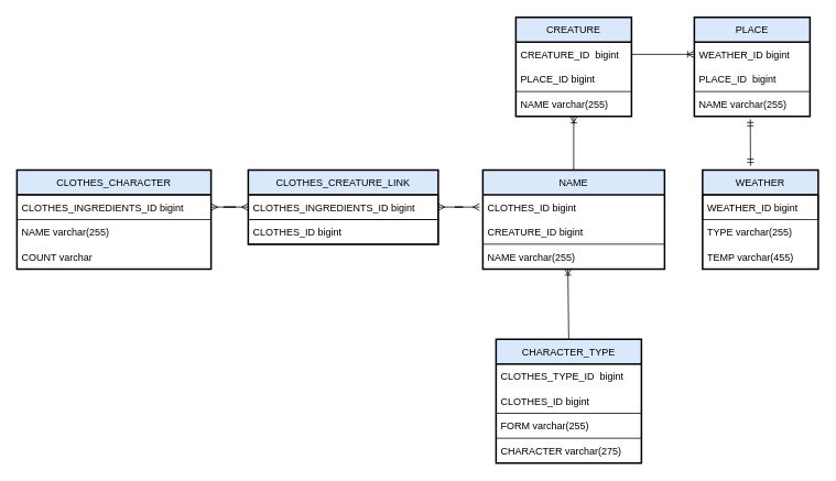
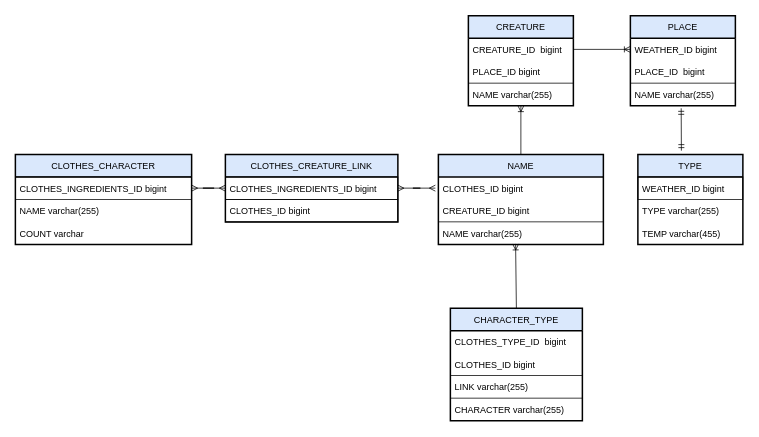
  <mxCell id="0" />
  <mxCell id="1" parent="0" />
  <mxCell id="2" value="CREATURE" style="swimlane;fontStyle=0;childLayout=stackLayout;horizontal=1;startSize=30;horizontalStack=0;resizeParent=1;resizeParentMax=0;resizeLast=0;collapsible=1;marginBottom=0;fillColor=#dae8fc;strokeColor=#000000;strokeWidth=2;" parent="1" vertex="1"><mxGeometry x="624" y="20" width="140" height="120" as="geometry" /></mxCell>
  <mxCell id="3" value="CREATURE_ID  bigint" style="text;strokeColor=none;fillColor=none;align=left;verticalAlign=middle;spacingLeft=4;spacingRight=4;overflow=hidden;points=[[0,0.5],[1,0.5]];portConstraint=eastwest;rotatable=0;" parent="2" vertex="1"><mxGeometry y="30" width="140" height="30" as="geometry" /></mxCell>
  <mxCell id="4" value="PLACE_ID bigint" style="text;strokeColor=none;fillColor=none;align=left;verticalAlign=middle;spacingLeft=4;spacingRight=4;overflow=hidden;points=[[0,0.5],[1,0.5]];portConstraint=eastwest;rotatable=0;" parent="2" vertex="1"><mxGeometry y="60" width="140" height="30" as="geometry" /></mxCell>
  <mxCell id="5" value="NAME varchar(255)" style="text;strokeColor=default;fillColor=none;align=left;verticalAlign=middle;spacingLeft=4;spacingRight=4;overflow=hidden;points=[[0,0.5],[1,0.5]];portConstraint=eastwest;rotatable=0;" parent="2" vertex="1"><mxGeometry y="90" width="140" height="30" as="geometry" /></mxCell>
- <mxCell id="6" value="WEATHER" style="swimlane;fontStyle=0;childLayout=stackLayout;horizontal=1;startSize=30;horizontalStack=0;resizeParent=1;resizeParentMax=0;resizeLast=0;collapsible=1;marginBottom=0;fillColor=#dae8fc;strokeColor=#000000;strokeWidth=2;" parent="1" vertex="1"><mxGeometry x="850" y="205" width="140" height="120" as="geometry" /></mxCell>
+ <mxCell id="6" value="TYPE" style="swimlane;fontStyle=0;childLayout=stackLayout;horizontal=1;startSize=30;horizontalStack=0;resizeParent=1;resizeParentMax=0;resizeLast=0;collapsible=1;marginBottom=0;fillColor=#dae8fc;strokeColor=#000000;strokeWidth=2;" parent="1" vertex="1"><mxGeometry x="850" y="205" width="140" height="120" as="geometry" /></mxCell>
  <mxCell id="7" value="WEATHER_ID bigint" style="text;strokeColor=default;fillColor=none;align=left;verticalAlign=middle;spacingLeft=4;spacingRight=4;overflow=hidden;points=[[0,0.5],[1,0.5]];portConstraint=eastwest;rotatable=0;" parent="6" vertex="1"><mxGeometry y="30" width="140" height="30" as="geometry" /></mxCell>
  <mxCell id="8" value="TYPE varchar(255)" style="text;strokeColor=none;fillColor=none;align=left;verticalAlign=middle;spacingLeft=4;spacingRight=4;overflow=hidden;points=[[0,0.5],[1,0.5]];portConstraint=eastwest;rotatable=0;" parent="6" vertex="1"><mxGeometry y="60" width="140" height="30" as="geometry" /></mxCell>
  <mxCell id="9" value="TEMP varchar(455)" style="text;strokeColor=none;fillColor=none;align=left;verticalAlign=middle;spacingLeft=4;spacingRight=4;overflow=hidden;points=[[0,0.5],[1,0.5]];portConstraint=eastwest;rotatable=0;" parent="6" vertex="1"><mxGeometry y="90" width="140" height="30" as="geometry" /></mxCell>
  <mxCell id="10" value="PLACE" style="swimlane;fontStyle=0;childLayout=stackLayout;horizontal=1;startSize=30;horizontalStack=0;resizeParent=1;resizeParentMax=0;resizeLast=0;collapsible=1;marginBottom=0;fillColor=#dae8fc;strokeColor=#000000;strokeWidth=2;" parent="1" vertex="1"><mxGeometry x="840" y="20" width="140" height="120" as="geometry" /></mxCell>
  <mxCell id="11" value="WEATHER_ID bigint" style="text;strokeColor=none;fillColor=none;align=left;verticalAlign=middle;spacingLeft=4;spacingRight=4;overflow=hidden;points=[[0,0.5],[1,0.5]];portConstraint=eastwest;rotatable=0;" parent="10" vertex="1"><mxGeometry y="30" width="140" height="30" as="geometry" /></mxCell>
  <mxCell id="12" value="PLACE_ID  bigint" style="text;strokeColor=none;fillColor=none;align=left;verticalAlign=middle;spacingLeft=4;spacingRight=4;overflow=hidden;points=[[0,0.5],[1,0.5]];portConstraint=eastwest;rotatable=0;" parent="10" vertex="1"><mxGeometry y="60" width="140" height="30" as="geometry" /></mxCell>
  <mxCell id="13" value="NAME varchar(255)" style="text;strokeColor=default;fillColor=none;align=left;verticalAlign=middle;spacingLeft=4;spacingRight=4;overflow=hidden;points=[[0,0.5],[1,0.5]];portConstraint=eastwest;rotatable=0;" parent="10" vertex="1"><mxGeometry y="90" width="140" height="30" as="geometry" /></mxCell>
  <mxCell id="14" value="NAME" style="swimlane;fontStyle=0;childLayout=stackLayout;horizontal=1;startSize=30;horizontalStack=0;resizeParent=1;resizeParentMax=0;resizeLast=0;collapsible=1;marginBottom=0;fillColor=#dae8fc;strokeColor=#000000;strokeWidth=2;" parent="1" vertex="1"><mxGeometry x="584" y="205" width="220" height="120" as="geometry" /></mxCell>
  <mxCell id="15" value="CLOTHES_ID bigint" style="text;strokeColor=none;fillColor=none;align=left;verticalAlign=middle;spacingLeft=4;spacingRight=4;overflow=hidden;points=[[0,0.5],[1,0.5]];portConstraint=eastwest;rotatable=0;" parent="14" vertex="1"><mxGeometry y="30" width="220" height="30" as="geometry" /></mxCell>
  <mxCell id="16" value="CREATURE_ID bigint" style="text;strokeColor=none;fillColor=none;align=left;verticalAlign=middle;spacingLeft=4;spacingRight=4;overflow=hidden;points=[[0,0.5],[1,0.5]];portConstraint=eastwest;rotatable=0;" parent="14" vertex="1"><mxGeometry y="60" width="220" height="30" as="geometry" /></mxCell>
  <mxCell id="17" value="NAME varchar(255)" style="text;strokeColor=default;fillColor=none;align=left;verticalAlign=middle;spacingLeft=4;spacingRight=4;overflow=hidden;points=[[0,0.5],[1,0.5]];portConstraint=eastwest;rotatable=0;" parent="14" vertex="1"><mxGeometry y="90" width="220" height="30" as="geometry" /></mxCell>
  <mxCell id="18" value="CHARACTER_TYPE" style="swimlane;fontStyle=0;childLayout=stackLayout;horizontal=1;startSize=30;horizontalStack=0;resizeParent=1;resizeParentMax=0;resizeLast=0;collapsible=1;marginBottom=0;fillColor=#dae8fc;strokeColor=#000000;strokeWidth=2;" parent="1" vertex="1"><mxGeometry x="600" y="410" width="176" height="150" as="geometry" /></mxCell>
  <mxCell id="19" value="CLOTHES_TYPE_ID  bigint" style="text;strokeColor=none;fillColor=none;align=left;verticalAlign=middle;spacingLeft=4;spacingRight=4;overflow=hidden;points=[[0,0.5],[1,0.5]];portConstraint=eastwest;rotatable=0;" parent="18" vertex="1"><mxGeometry y="30" width="176" height="30" as="geometry" /></mxCell>
  <mxCell id="20" value="CLOTHES_ID bigint" style="text;strokeColor=none;fillColor=none;align=left;verticalAlign=middle;spacingLeft=4;spacingRight=4;overflow=hidden;points=[[0,0.5],[1,0.5]];portConstraint=eastwest;rotatable=0;rounded=0;glass=0;" parent="18" vertex="1"><mxGeometry y="60" width="176" height="30" as="geometry" /></mxCell>
- <mxCell id="21" value="FORM varchar(255)" style="text;strokeColor=default;fillColor=none;align=left;verticalAlign=middle;spacingLeft=4;spacingRight=4;overflow=hidden;points=[[0,0.5],[1,0.5]];portConstraint=eastwest;rotatable=0;perimeterSpacing=4;strokeWidth=1;rounded=0;" parent="18" vertex="1"><mxGeometry y="90" width="176" height="30" as="geometry" /></mxCell>
- <mxCell id="22" value="CHARACTER varchar(275)" style="text;strokeColor=none;fillColor=none;align=left;verticalAlign=middle;spacingLeft=4;spacingRight=4;overflow=hidden;points=[[0,0.5],[1,0.5]];portConstraint=eastwest;rotatable=0;" parent="18" vertex="1"><mxGeometry y="120" width="176" height="30" as="geometry" /></mxCell>
+ <mxCell id="21" value="LINK varchar(255)" style="text;strokeColor=default;fillColor=none;align=left;verticalAlign=middle;spacingLeft=4;spacingRight=4;overflow=hidden;points=[[0,0.5],[1,0.5]];portConstraint=eastwest;rotatable=0;perimeterSpacing=4;strokeWidth=1;rounded=0;" parent="18" vertex="1"><mxGeometry y="90" width="176" height="30" as="geometry" /></mxCell>
+ <mxCell id="22" value="CHARACTER varchar(255)" style="text;strokeColor=none;fillColor=none;align=left;verticalAlign=middle;spacingLeft=4;spacingRight=4;overflow=hidden;points=[[0,0.5],[1,0.5]];portConstraint=eastwest;rotatable=0;" parent="18" vertex="1"><mxGeometry y="120" width="176" height="30" as="geometry" /></mxCell>
  <mxCell id="23" value="CLOTHES_CHARACTER" style="swimlane;fontStyle=0;childLayout=stackLayout;horizontal=1;startSize=30;horizontalStack=0;resizeParent=1;resizeParentMax=0;resizeLast=0;collapsible=1;marginBottom=0;fillColor=#dae8fc;strokeColor=default;strokeWidth=2;" parent="1" vertex="1"><mxGeometry x="20" y="205" width="235" height="120" as="geometry" /></mxCell>
  <mxCell id="24" value="CLOTHES_INGREDIENTS_ID bigint" style="text;strokeColor=default;fillColor=none;align=left;verticalAlign=middle;spacingLeft=4;spacingRight=4;overflow=hidden;points=[[0,0.5],[1,0.5]];portConstraint=eastwest;rotatable=0;" parent="23" vertex="1"><mxGeometry y="30" width="235" height="30" as="geometry" /></mxCell>
  <mxCell id="25" value="NAME varchar(255)" style="text;strokeColor=none;fillColor=none;align=left;verticalAlign=middle;spacingLeft=4;spacingRight=4;overflow=hidden;points=[[0,0.5],[1,0.5]];portConstraint=eastwest;rotatable=0;" parent="23" vertex="1"><mxGeometry y="60" width="235" height="30" as="geometry" /></mxCell>
  <mxCell id="26" value="COUNT varchar" style="text;strokeColor=none;fillColor=none;align=left;verticalAlign=middle;spacingLeft=4;spacingRight=4;overflow=hidden;points=[[0,0.5],[1,0.5]];portConstraint=eastwest;rotatable=0;" parent="23" vertex="1"><mxGeometry y="90" width="235" height="30" as="geometry" /></mxCell>
  <mxCell id="27" value="CLOTHES_CREATURE_LINK" style="swimlane;fontStyle=0;childLayout=stackLayout;horizontal=1;startSize=30;horizontalStack=0;resizeParent=1;resizeParentMax=0;resizeLast=0;collapsible=1;marginBottom=0;fillColor=#dae8fc;strokeColor=#000000;strokeWidth=2;" parent="1" vertex="1"><mxGeometry x="300" y="205" width="230" height="90" as="geometry" /></mxCell>
  <mxCell id="28" value="CLOTHES_INGREDIENTS_ID bigint" style="text;strokeColor=default;fillColor=none;align=left;verticalAlign=middle;spacingLeft=4;spacingRight=4;overflow=hidden;points=[[0,0.5],[1,0.5]];portConstraint=eastwest;rotatable=0;" parent="27" vertex="1"><mxGeometry y="30" width="230" height="30" as="geometry" /></mxCell>
  <mxCell id="29" value="CLOTHES_ID bigint" style="text;strokeColor=default;fillColor=none;align=left;verticalAlign=middle;spacingLeft=4;spacingRight=4;overflow=hidden;points=[[0,0.5],[1,0.5]];portConstraint=eastwest;rotatable=0;" parent="27" vertex="1"><mxGeometry y="60" width="230" height="30" as="geometry" /></mxCell>
  <mxCell id="30" value="" style="fontSize=12;html=1;endArrow=ERmandOne;startArrow=ERmandOne;rounded=0;entryX=0.484;entryY=1.12;entryDx=0;entryDy=0;entryPerimeter=0;" parent="1" target="13" edge="1"><mxGeometry width="100" height="100" relative="1" as="geometry"><mxPoint x="908" y="200" as="sourcePoint" /><mxPoint x="840" y="110" as="targetPoint" /></mxGeometry></mxCell>
  <mxCell id="31" value="" style="fontSize=12;html=1;endArrow=ERoneToMany;rounded=0;exitX=1;exitY=0.5;exitDx=0;exitDy=0;entryX=0;entryY=0.5;entryDx=0;entryDy=0;" parent="1" source="3" target="11" edge="1"><mxGeometry width="100" height="100" relative="1" as="geometry"><mxPoint x="460" y="110" as="sourcePoint" /><mxPoint x="840" y="60" as="targetPoint" /></mxGeometry></mxCell>
  <mxCell id="32" value="" style="fontSize=12;html=1;endArrow=ERoneToMany;rounded=0;exitX=0.5;exitY=0;exitDx=0;exitDy=0;" parent="1" source="14" target="5" edge="1"><mxGeometry width="100" height="100" relative="1" as="geometry"><mxPoint x="780" y="160" as="sourcePoint" /><mxPoint x="620" y="110" as="targetPoint" /></mxGeometry></mxCell>
  <mxCell id="33" value="" style="fontSize=12;html=1;endArrow=ERoneToMany;rounded=0;exitX=0.5;exitY=0;exitDx=0;exitDy=0;entryX=0.468;entryY=0.98;entryDx=0;entryDy=0;entryPerimeter=0;" parent="1" source="18" target="17" edge="1"><mxGeometry width="100" height="100" relative="1" as="geometry"><mxPoint x="540" y="450" as="sourcePoint" /><mxPoint x="580" y="280" as="targetPoint" /></mxGeometry></mxCell>
  <mxCell id="34" value="" style="edgeStyle=entityRelationEdgeStyle;fontSize=12;html=1;endArrow=ERmany;startArrow=ERmany;rounded=0;exitX=1;exitY=0.5;exitDx=0;exitDy=0;" parent="1" source="28" edge="1"><mxGeometry width="100" height="100" relative="1" as="geometry"><mxPoint x="430" y="470" as="sourcePoint" /><mxPoint x="580" y="250" as="targetPoint" /></mxGeometry></mxCell>
  <mxCell id="35" value="" style="edgeStyle=entityRelationEdgeStyle;fontSize=12;html=1;endArrow=ERmany;startArrow=ERmany;rounded=0;entryX=0;entryY=0.5;entryDx=0;entryDy=0;exitX=1;exitY=0.5;exitDx=0;exitDy=0;" parent="1" source="24" target="27" edge="1"><mxGeometry width="100" height="100" relative="1" as="geometry"><mxPoint x="210" y="550" as="sourcePoint" /><mxPoint x="310" y="450" as="targetPoint" /></mxGeometry></mxCell>
